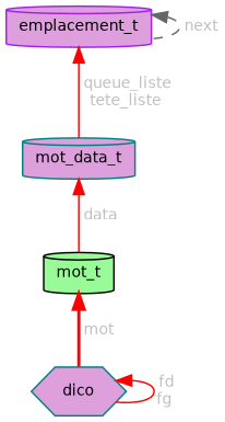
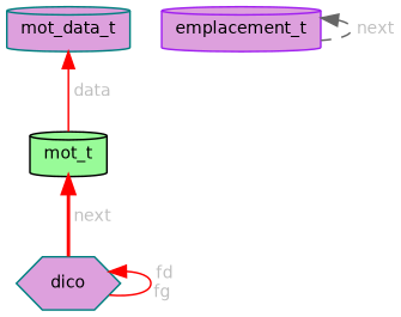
  digraph {
    fontname="DejaVu Sans"
    node [color=teal fillcolor=plum fontname="DejaVu Sans" fontsize=10 shape=cylinder style=filled]
    edge [color=red dir=back fontcolor=grey fontname="DejaVu Sans" fontsize=10 labelfontname=Helvetica labelfontsize=10 style=solid]
    n1 [fontcolor=black height=0.2 label=dico shape=hexagon width=0.4]
    n2 [color=black fillcolor=palegreen height=0.2 label=mot_t width=0.4]
    n3 [height=0.2 label=mot_data_t width=0.4]
    n4 [color=purple height=0.2 label=emplacement_t width=0.4]
    n1 -> n1 [label=" fd\nfg"]
-   n2 -> n1 [label=" mot" style=bold]
+   n2 -> n1 [label=" next" style=bold]
    n3 -> n2 [label=" data"]
-   n4 -> n3 [label=" queue_liste\ntete_liste"]
    n4 -> n4 [color=gray40 label=" next" style=dashed]
  }
